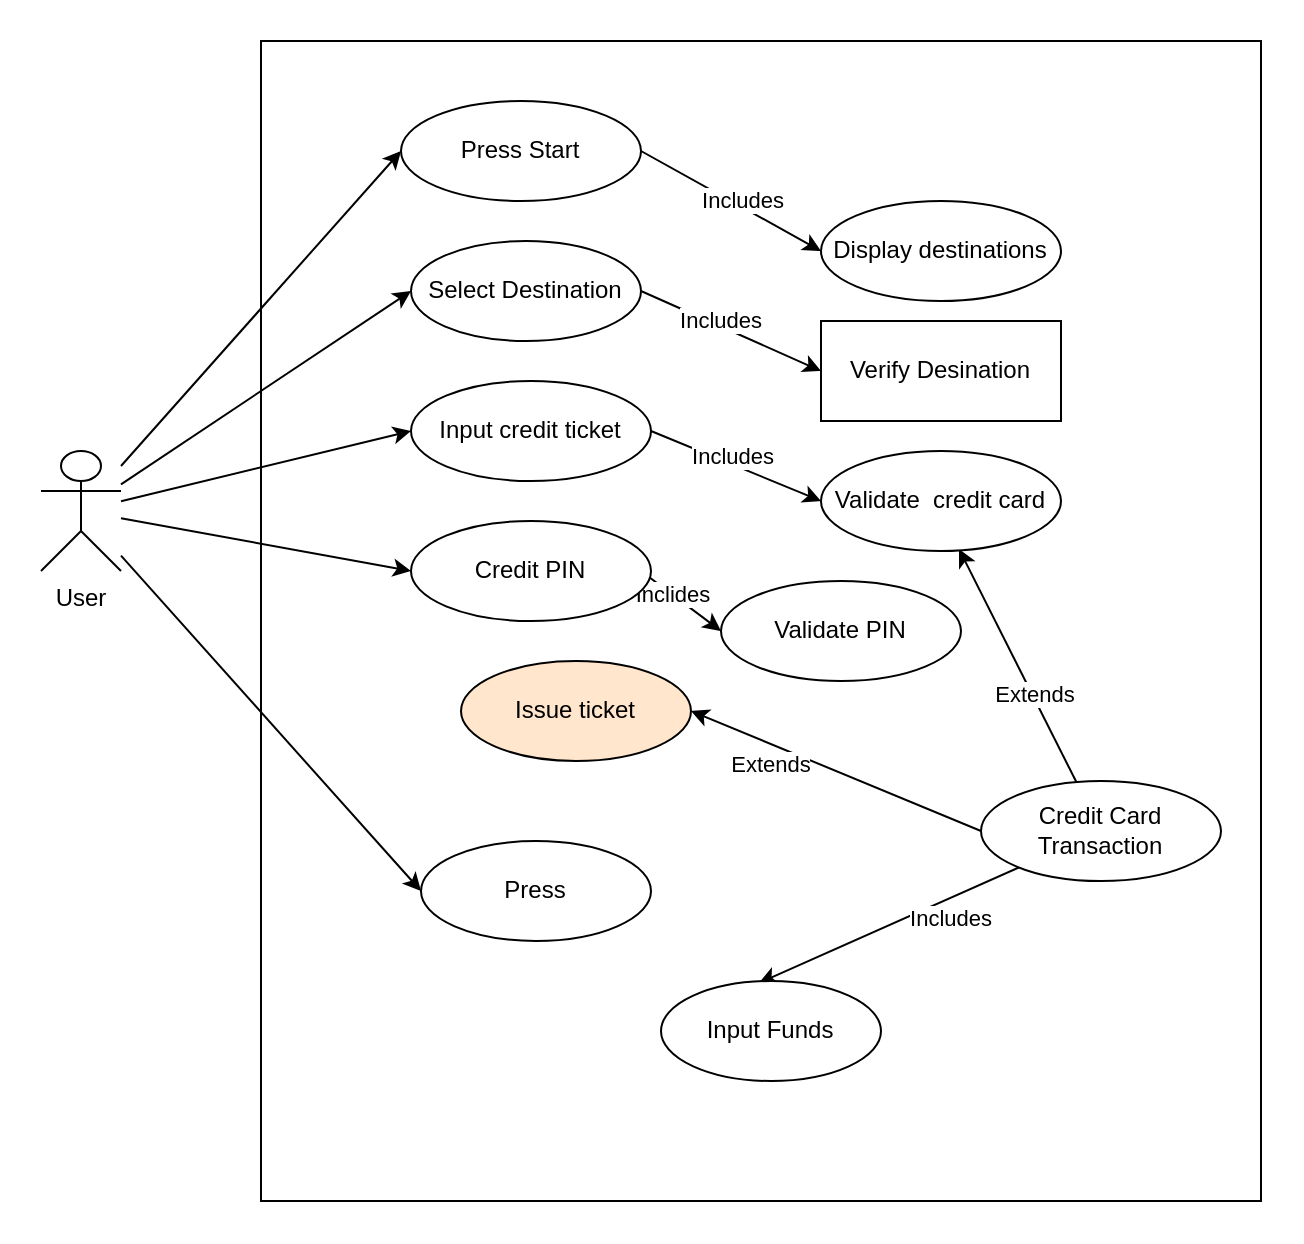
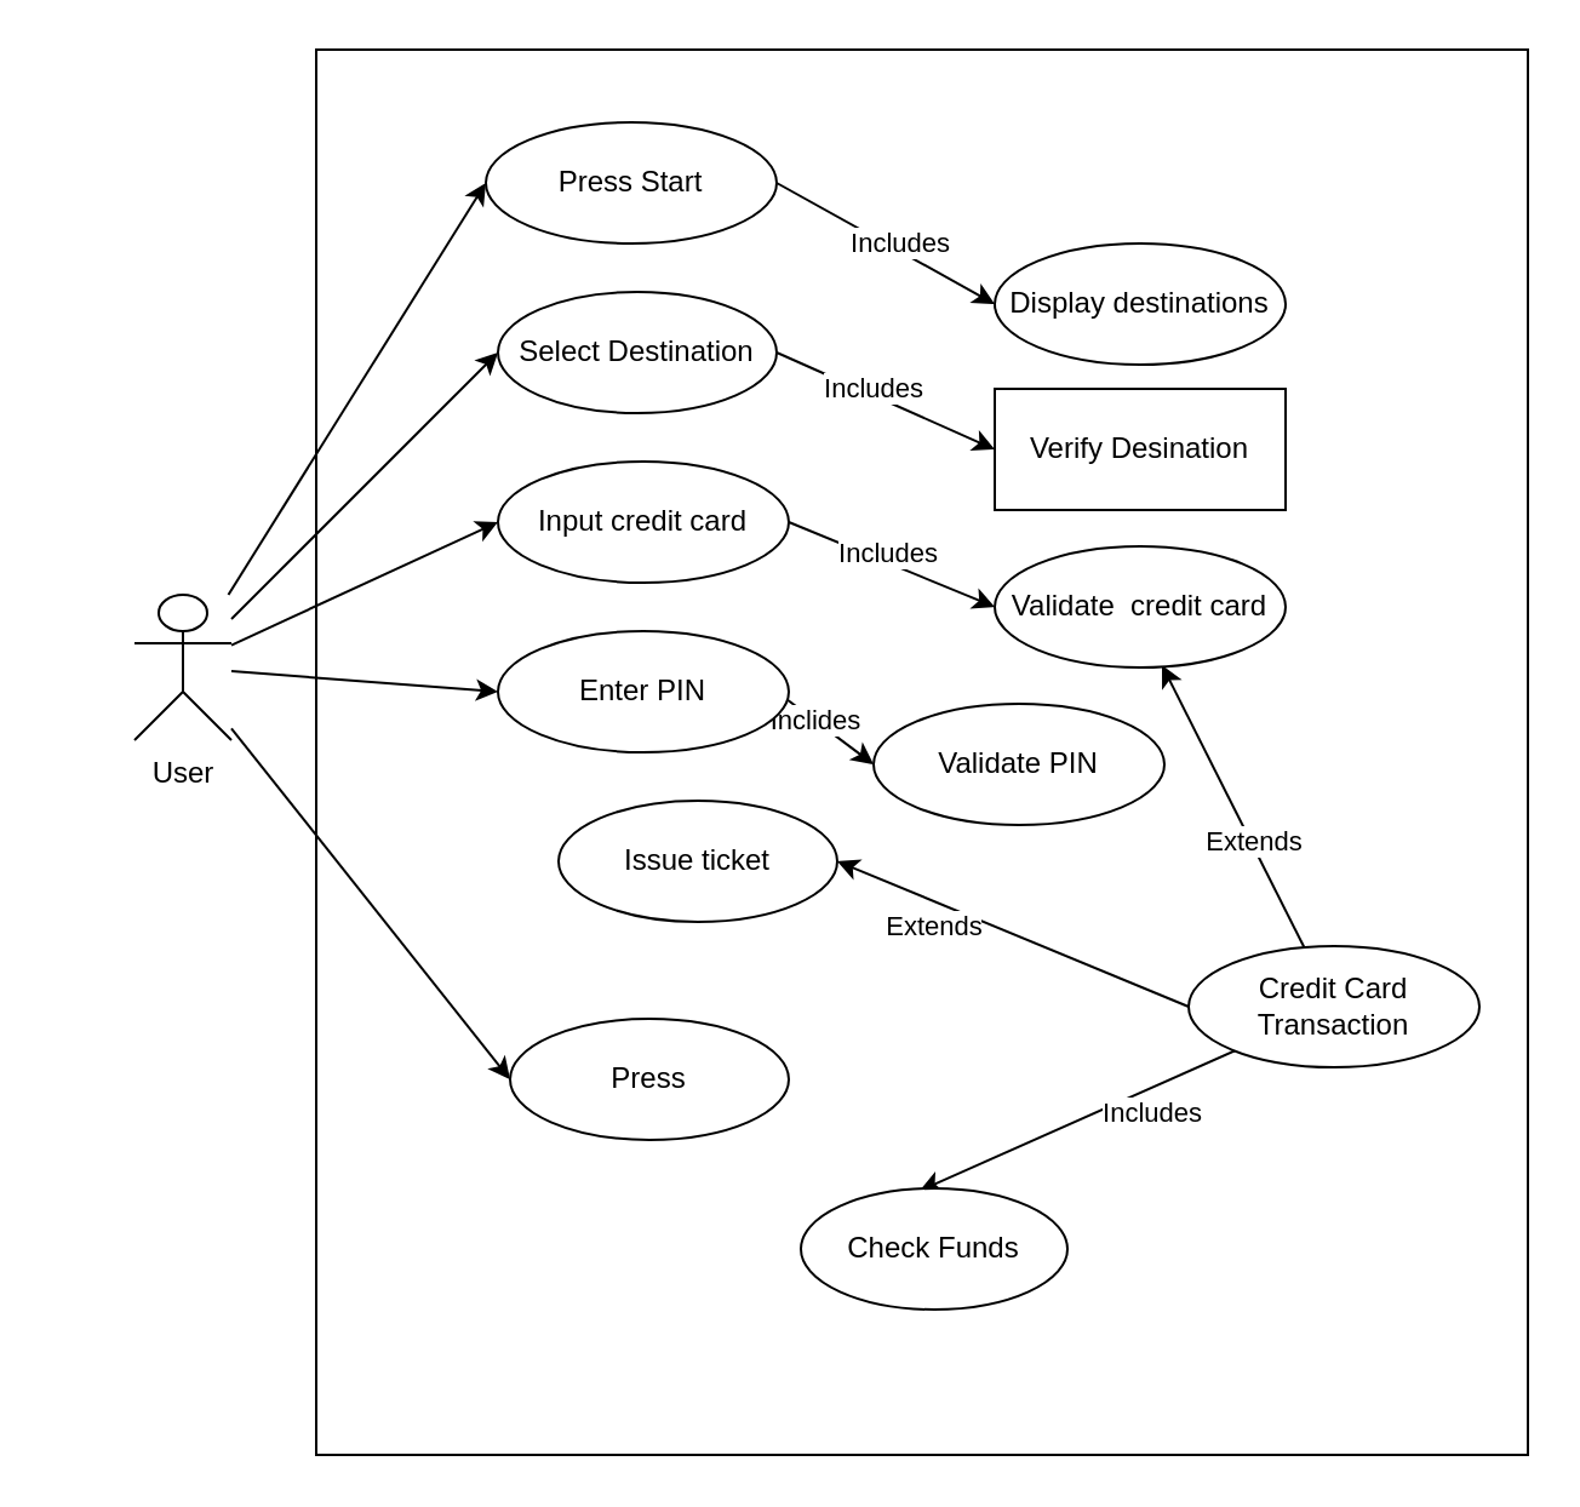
  <mxCell id="0" />
  <mxCell id="1" parent="0" />
- <mxCell id="2" value="User" style="shape=umlActor;verticalLabelPosition=bottom;verticalAlign=top;html=1;" vertex="1" parent="1"><mxGeometry x="20" y="225" width="40" height="60" as="geometry" /></mxCell>
+ <mxCell id="2" value="User" style="shape=umlActor;verticalLabelPosition=bottom;verticalAlign=top;html=1;" vertex="1" parent="1"><mxGeometry x="55" y="245" width="40" height="60" as="geometry" /></mxCell>
  <mxCell id="3" value="" style="rounded=0;whiteSpace=wrap;html=1;" vertex="1" parent="1"><mxGeometry x="130" y="20" width="500" height="580" as="geometry" /></mxCell>
  <mxCell id="4" value="" style="rounded=0;orthogonalLoop=1;jettySize=auto;html=1;entryX=0;entryY=0.5;entryDx=0;entryDy=0;exitX=1;exitY=0.5;exitDx=0;exitDy=0;" edge="1" parent="1" source="6" target="17"><mxGeometry relative="1" as="geometry" /></mxCell>
  <mxCell id="5" value="Includes" style="edgeLabel;html=1;align=center;verticalAlign=middle;resizable=0;points=[];" vertex="1" connectable="0" parent="4"><mxGeometry x="-0.349" y="1" relative="1" as="geometry"><mxPoint x="20" y="9" as="offset" /></mxGeometry></mxCell>
  <mxCell id="6" value="Press Start" style="ellipse;whiteSpace=wrap;html=1;" vertex="1" parent="1"><mxGeometry x="200" y="50" width="120" height="50" as="geometry" /></mxCell>
  <mxCell id="7" style="rounded=0;orthogonalLoop=1;jettySize=auto;html=1;entryX=0;entryY=0.5;entryDx=0;entryDy=0;exitX=1;exitY=0.5;exitDx=0;exitDy=0;" edge="1" parent="1" source="9" target="16"><mxGeometry relative="1" as="geometry" /></mxCell>
  <mxCell id="8" value="Includes" style="edgeLabel;html=1;align=center;verticalAlign=middle;resizable=0;points=[];" vertex="1" connectable="0" parent="7"><mxGeometry x="-0.301" y="-1" relative="1" as="geometry"><mxPoint x="9" as="offset" /></mxGeometry></mxCell>
  <mxCell id="9" value="Select Destination" style="ellipse;whiteSpace=wrap;html=1;" vertex="1" parent="1"><mxGeometry x="205" y="120" width="115" height="50" as="geometry" /></mxCell>
  <mxCell id="10" value="" style="rounded=0;orthogonalLoop=1;jettySize=auto;html=1;entryX=0;entryY=0.5;entryDx=0;entryDy=0;exitX=1;exitY=0.5;exitDx=0;exitDy=0;" edge="1" parent="1" source="12" target="25"><mxGeometry relative="1" as="geometry" /></mxCell>
  <mxCell id="11" value="Includes" style="edgeLabel;html=1;align=center;verticalAlign=middle;resizable=0;points=[];" vertex="1" connectable="0" parent="10"><mxGeometry x="-0.287" relative="1" as="geometry"><mxPoint x="10" as="offset" /></mxGeometry></mxCell>
- <mxCell id="12" value="Input credit ticket" style="ellipse;whiteSpace=wrap;html=1;" vertex="1" parent="1"><mxGeometry x="205" y="190" width="120" height="50" as="geometry" /></mxCell>
+ <mxCell id="12" value="Input credit card" style="ellipse;whiteSpace=wrap;html=1;" vertex="1" parent="1"><mxGeometry x="205" y="190" width="120" height="50" as="geometry" /></mxCell>
  <mxCell id="13" value="" style="rounded=0;orthogonalLoop=1;jettySize=auto;html=1;entryX=0;entryY=0.5;entryDx=0;entryDy=0;" edge="1" parent="1" target="26"><mxGeometry relative="1" as="geometry"><mxPoint x="320" y="285" as="sourcePoint" /></mxGeometry></mxCell>
  <mxCell id="14" value="Inclides" style="edgeLabel;html=1;align=center;verticalAlign=middle;resizable=0;points=[];" vertex="1" connectable="0" parent="13"><mxGeometry x="-0.25" relative="1" as="geometry"><mxPoint as="offset" /></mxGeometry></mxCell>
- <mxCell id="15" value="Credit PIN" style="ellipse;whiteSpace=wrap;html=1;" vertex="1" parent="1"><mxGeometry x="205" y="260" width="120" height="50" as="geometry" /></mxCell>
+ <mxCell id="15" value="Enter PIN" style="ellipse;whiteSpace=wrap;html=1;" vertex="1" parent="1"><mxGeometry x="205" y="260" width="120" height="50" as="geometry" /></mxCell>
  <mxCell id="16" value="Verify Desination" style="whiteSpace=wrap;html=1;rounded=0;" vertex="1" parent="1"><mxGeometry x="410" y="160" width="120" height="50" as="geometry" /></mxCell>
  <mxCell id="17" value="Display destinations" style="ellipse;whiteSpace=wrap;html=1;" vertex="1" parent="1"><mxGeometry x="410" y="100" width="120" height="50" as="geometry" /></mxCell>
  <mxCell id="18" value="" style="rounded=0;orthogonalLoop=1;jettySize=auto;html=1;entryX=0.575;entryY=0.98;entryDx=0;entryDy=0;entryPerimeter=0;" edge="1" parent="1" source="24" target="25"><mxGeometry relative="1" as="geometry"><mxPoint x="480" y="270" as="targetPoint" /></mxGeometry></mxCell>
  <mxCell id="19" value="Extends" style="edgeLabel;html=1;align=center;verticalAlign=middle;resizable=0;points=[];" vertex="1" connectable="0" parent="18"><mxGeometry x="-0.264" relative="1" as="geometry"><mxPoint y="-1" as="offset" /></mxGeometry></mxCell>
  <mxCell id="20" value="" style="rounded=0;orthogonalLoop=1;jettySize=auto;html=1;entryX=0.445;entryY=0.02;entryDx=0;entryDy=0;entryPerimeter=0;" edge="1" parent="1" source="24" target="27"><mxGeometry relative="1" as="geometry"><mxPoint x="470" y="450" as="targetPoint" /></mxGeometry></mxCell>
  <mxCell id="21" value="Includes" style="edgeLabel;html=1;align=center;verticalAlign=middle;resizable=0;points=[];" vertex="1" connectable="0" parent="20"><mxGeometry x="-0.465" y="-1" relative="1" as="geometry"><mxPoint x="1" y="11" as="offset" /></mxGeometry></mxCell>
  <mxCell id="22" value="" style="rounded=0;orthogonalLoop=1;jettySize=auto;html=1;entryX=0;entryY=0.5;entryDx=0;entryDy=0;exitX=0;exitY=0.5;exitDx=0;exitDy=0;" edge="1" parent="1" source="24" target="28"><mxGeometry relative="1" as="geometry"><mxPoint x="411" y="405" as="sourcePoint" /><mxPoint x="376" y="355" as="targetPoint" /></mxGeometry></mxCell>
  <mxCell id="23" value="Extends" style="edgeLabel;html=1;align=center;verticalAlign=middle;resizable=0;points=[];" vertex="1" connectable="0" parent="22"><mxGeometry x="0.536" y="-1" relative="1" as="geometry"><mxPoint x="6" y="14" as="offset" /></mxGeometry></mxCell>
  <mxCell id="24" value="Credit Card Transaction" style="ellipse;whiteSpace=wrap;html=1;" vertex="1" parent="1"><mxGeometry x="490" y="390" width="120" height="50" as="geometry" /></mxCell>
  <mxCell id="25" value="Validate&amp;nbsp; credit card" style="ellipse;whiteSpace=wrap;html=1;" vertex="1" parent="1"><mxGeometry x="410" y="225" width="120" height="50" as="geometry" /></mxCell>
  <mxCell id="26" value="Validate PIN" style="ellipse;whiteSpace=wrap;html=1;" vertex="1" parent="1"><mxGeometry x="360" y="290" width="120" height="50" as="geometry" /></mxCell>
- <mxCell id="27" value="Input Funds" style="ellipse;whiteSpace=wrap;html=1;" vertex="1" parent="1"><mxGeometry x="330" y="490" width="110" height="50" as="geometry" /></mxCell>
- <mxCell id="28" value="Issue ticket " style="ellipse;whiteSpace=wrap;html=1;direction=west;fillColor=#ffe6cc;" vertex="1" parent="1"><mxGeometry x="230" y="330" width="115" height="50" as="geometry" /></mxCell>
+ <mxCell id="27" value="Check Funds" style="ellipse;whiteSpace=wrap;html=1;" vertex="1" parent="1"><mxGeometry x="330" y="490" width="110" height="50" as="geometry" /></mxCell>
+ <mxCell id="28" value="Issue ticket " style="ellipse;whiteSpace=wrap;html=1;direction=west;" vertex="1" parent="1"><mxGeometry x="230" y="330" width="115" height="50" as="geometry" /></mxCell>
  <mxCell id="29" value="" style="rounded=0;orthogonalLoop=1;jettySize=auto;html=1;entryX=0;entryY=0.5;entryDx=0;entryDy=0;" edge="1" parent="1" source="2" target="6"><mxGeometry relative="1" as="geometry" /></mxCell>
  <mxCell id="30" style="rounded=0;orthogonalLoop=1;jettySize=auto;html=1;entryX=0;entryY=0.5;entryDx=0;entryDy=0;" edge="1" parent="1" source="2" target="9"><mxGeometry relative="1" as="geometry" /></mxCell>
  <mxCell id="31" value="" style="rounded=0;orthogonalLoop=1;jettySize=auto;html=1;entryX=0;entryY=0.5;entryDx=0;entryDy=0;" edge="1" parent="1" source="2" target="12"><mxGeometry relative="1" as="geometry" /></mxCell>
  <mxCell id="32" value="" style="rounded=0;orthogonalLoop=1;jettySize=auto;html=1;entryX=0;entryY=0.5;entryDx=0;entryDy=0;" edge="1" parent="1" source="2" target="15"><mxGeometry relative="1" as="geometry" /></mxCell>
  <mxCell id="33" value="Press" style="ellipse;whiteSpace=wrap;html=1;direction=west;" vertex="1" parent="1"><mxGeometry x="210" y="420" width="115" height="50" as="geometry" /></mxCell>
  <mxCell id="34" style="rounded=0;orthogonalLoop=1;jettySize=auto;html=1;entryX=1;entryY=0.5;entryDx=0;entryDy=0;" edge="1" parent="1" source="2" target="33"><mxGeometry relative="1" as="geometry" /></mxCell>
